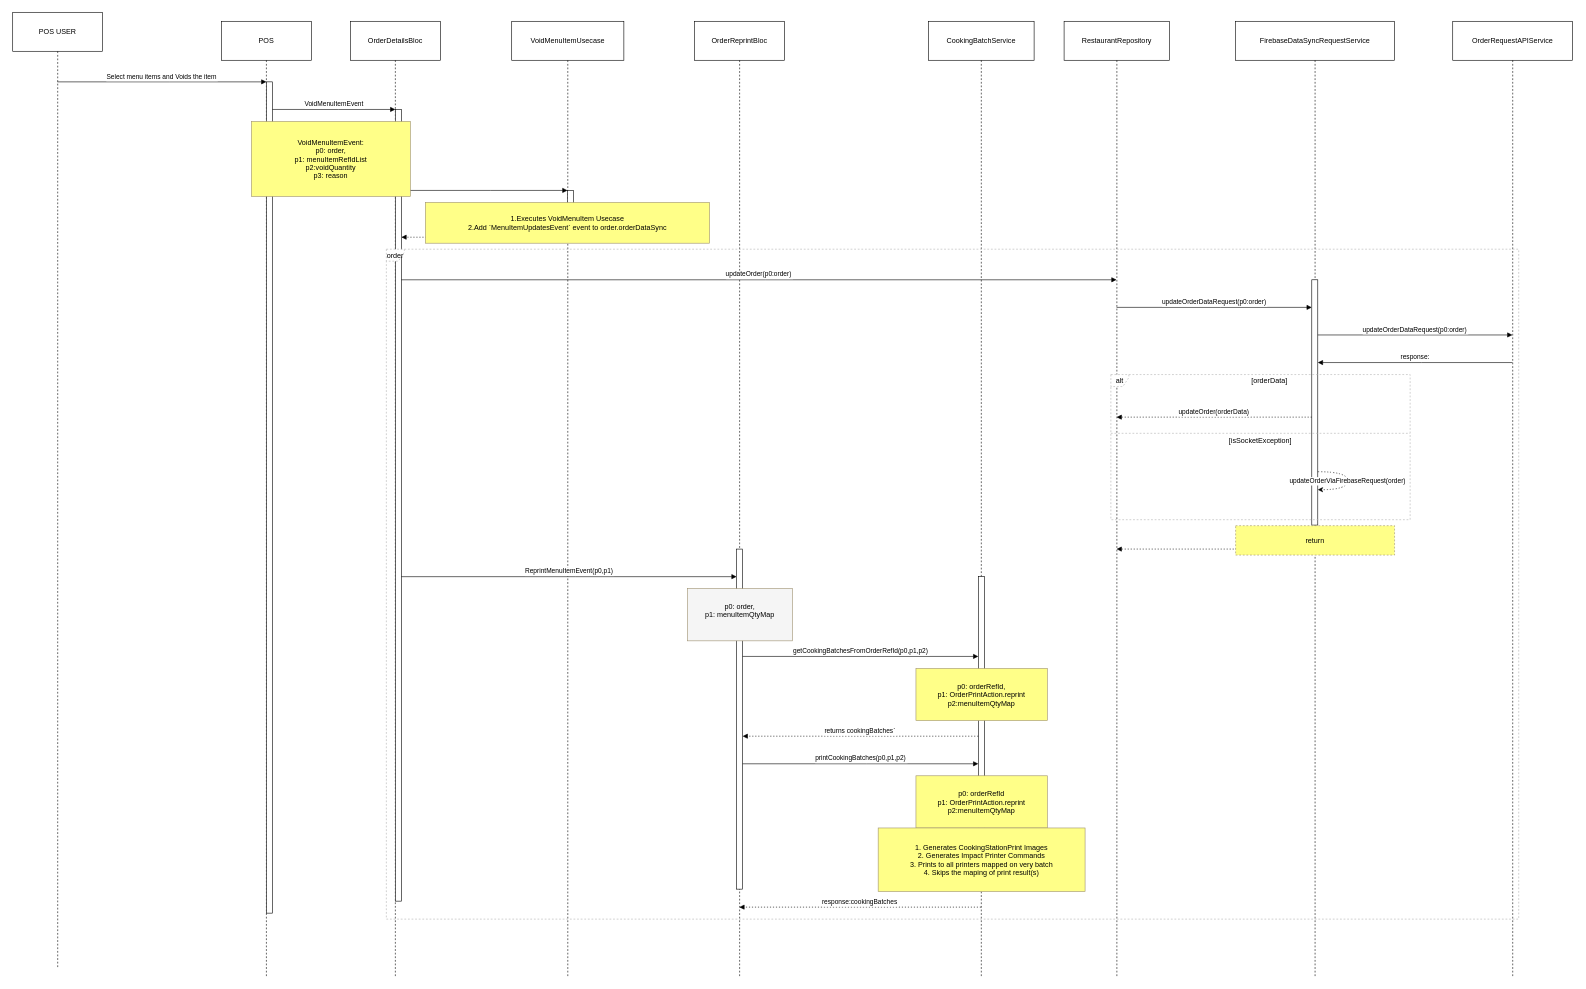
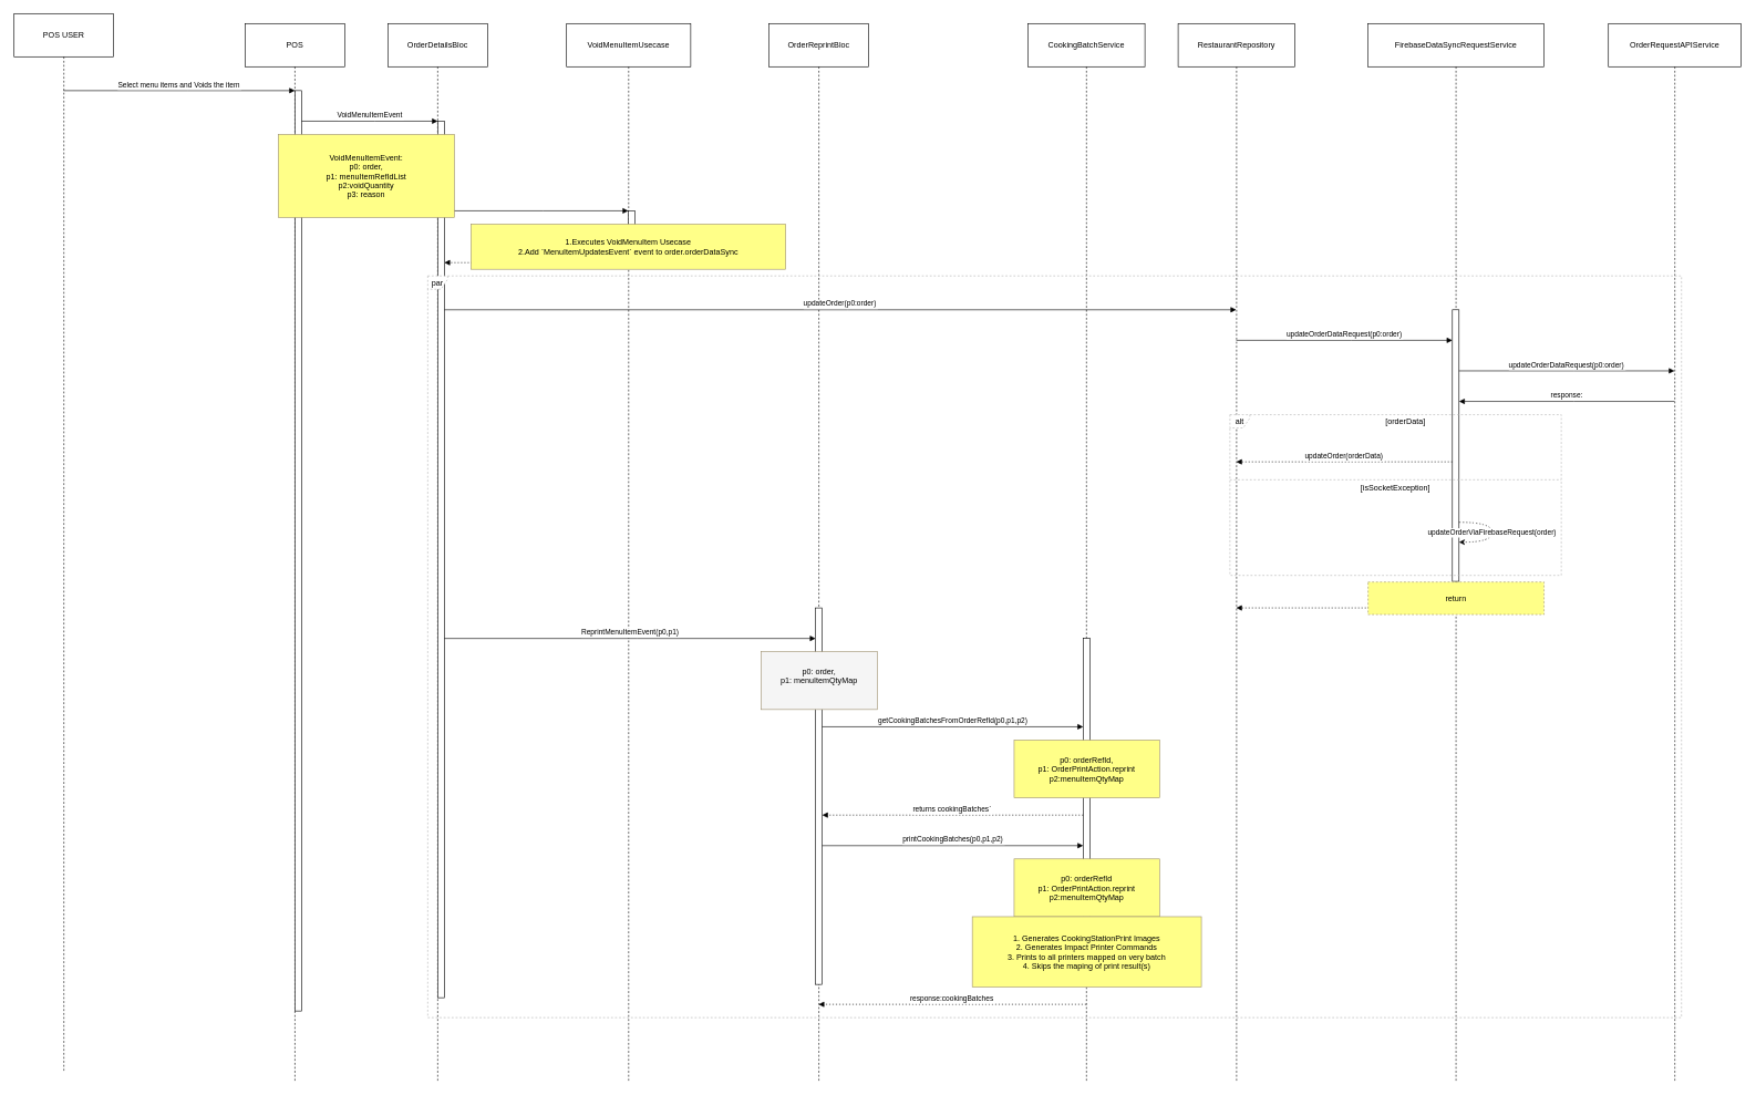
  <mxCell id="0" />
  <mxCell id="1" parent="0" />
  <mxCell id="2" value="POS USER" style="shape=umlLifeline;perimeter=lifelinePerimeter;whiteSpace=wrap;container=1;dropTarget=0;collapsible=0;recursiveResize=0;outlineConnect=0;portConstraint=eastwest;newEdgeStyle={&quot;edgeStyle&quot;:&quot;elbowEdgeStyle&quot;,&quot;elbow&quot;:&quot;vertical&quot;,&quot;curved&quot;:0,&quot;rounded&quot;:0};size=65;" vertex="1" parent="1"><mxGeometry x="20" y="20" width="150" height="1592" as="geometry" /></mxCell>
  <mxCell id="3" value="POS" style="shape=umlLifeline;perimeter=lifelinePerimeter;whiteSpace=wrap;container=1;dropTarget=0;collapsible=0;recursiveResize=0;outlineConnect=0;portConstraint=eastwest;newEdgeStyle={&quot;edgeStyle&quot;:&quot;elbowEdgeStyle&quot;,&quot;elbow&quot;:&quot;vertical&quot;,&quot;curved&quot;:0,&quot;rounded&quot;:0};size=65;" vertex="1" parent="1"><mxGeometry x="368" y="35" width="150" height="1592" as="geometry" /></mxCell>
  <mxCell id="4" value="" style="points=[];perimeter=orthogonalPerimeter;outlineConnect=0;targetShapes=umlLifeline;portConstraint=eastwest;newEdgeStyle={&quot;edgeStyle&quot;:&quot;elbowEdgeStyle&quot;,&quot;elbow&quot;:&quot;vertical&quot;,&quot;curved&quot;:0,&quot;rounded&quot;:0}" vertex="1" parent="3"><mxGeometry x="75" y="101" width="10" height="1386" as="geometry" /></mxCell>
  <mxCell id="5" value="OrderDetailsBloc" style="shape=umlLifeline;perimeter=lifelinePerimeter;whiteSpace=wrap;container=1;dropTarget=0;collapsible=0;recursiveResize=0;outlineConnect=0;portConstraint=eastwest;newEdgeStyle={&quot;edgeStyle&quot;:&quot;elbowEdgeStyle&quot;,&quot;elbow&quot;:&quot;vertical&quot;,&quot;curved&quot;:0,&quot;rounded&quot;:0};size=65;" vertex="1" parent="1"><mxGeometry x="583" y="35" width="150" height="1592" as="geometry" /></mxCell>
  <mxCell id="6" value="" style="points=[];perimeter=orthogonalPerimeter;outlineConnect=0;targetShapes=umlLifeline;portConstraint=eastwest;newEdgeStyle={&quot;edgeStyle&quot;:&quot;elbowEdgeStyle&quot;,&quot;elbow&quot;:&quot;vertical&quot;,&quot;curved&quot;:0,&quot;rounded&quot;:0}" vertex="1" parent="5"><mxGeometry x="75" y="147" width="10" height="1320" as="geometry" /></mxCell>
  <mxCell id="7" value="VoidMenuItemUsecase" style="shape=umlLifeline;perimeter=lifelinePerimeter;whiteSpace=wrap;container=1;dropTarget=0;collapsible=0;recursiveResize=0;outlineConnect=0;portConstraint=eastwest;newEdgeStyle={&quot;edgeStyle&quot;:&quot;elbowEdgeStyle&quot;,&quot;elbow&quot;:&quot;vertical&quot;,&quot;curved&quot;:0,&quot;rounded&quot;:0};size=65;" vertex="1" parent="1"><mxGeometry x="852" y="35" width="187" height="1592" as="geometry" /></mxCell>
  <mxCell id="8" value="" style="points=[];perimeter=orthogonalPerimeter;outlineConnect=0;targetShapes=umlLifeline;portConstraint=eastwest;newEdgeStyle={&quot;edgeStyle&quot;:&quot;elbowEdgeStyle&quot;,&quot;elbow&quot;:&quot;vertical&quot;,&quot;curved&quot;:0,&quot;rounded&quot;:0}" vertex="1" parent="7"><mxGeometry x="93" y="282" width="10" height="38" as="geometry" /></mxCell>
  <mxCell id="9" value="OrderReprintBloc" style="shape=umlLifeline;perimeter=lifelinePerimeter;whiteSpace=wrap;container=1;dropTarget=0;collapsible=0;recursiveResize=0;outlineConnect=0;portConstraint=eastwest;newEdgeStyle={&quot;edgeStyle&quot;:&quot;elbowEdgeStyle&quot;,&quot;elbow&quot;:&quot;vertical&quot;,&quot;curved&quot;:0,&quot;rounded&quot;:0};size=65;" vertex="1" parent="1"><mxGeometry x="1157" y="35" width="150" height="1592" as="geometry" /></mxCell>
  <mxCell id="10" value="" style="points=[];perimeter=orthogonalPerimeter;outlineConnect=0;targetShapes=umlLifeline;portConstraint=eastwest;newEdgeStyle={&quot;edgeStyle&quot;:&quot;elbowEdgeStyle&quot;,&quot;elbow&quot;:&quot;vertical&quot;,&quot;curved&quot;:0,&quot;rounded&quot;:0}" vertex="1" parent="9"><mxGeometry x="70" y="880" width="10" height="567" as="geometry" /></mxCell>
  <mxCell id="11" value="CookingBatchService" style="shape=umlLifeline;perimeter=lifelinePerimeter;whiteSpace=wrap;container=1;dropTarget=0;collapsible=0;recursiveResize=0;outlineConnect=0;portConstraint=eastwest;newEdgeStyle={&quot;edgeStyle&quot;:&quot;elbowEdgeStyle&quot;,&quot;elbow&quot;:&quot;vertical&quot;,&quot;curved&quot;:0,&quot;rounded&quot;:0};size=65;" vertex="1" parent="1"><mxGeometry x="1547" y="35" width="176" height="1592" as="geometry" /></mxCell>
  <mxCell id="12" value="" style="points=[];perimeter=orthogonalPerimeter;outlineConnect=0;targetShapes=umlLifeline;portConstraint=eastwest;newEdgeStyle={&quot;edgeStyle&quot;:&quot;elbowEdgeStyle&quot;,&quot;elbow&quot;:&quot;vertical&quot;,&quot;curved&quot;:0,&quot;rounded&quot;:0}" vertex="1" parent="11"><mxGeometry x="83" y="926" width="10" height="501" as="geometry" /></mxCell>
  <mxCell id="13" value="RestaurantRepository" style="shape=umlLifeline;perimeter=lifelinePerimeter;whiteSpace=wrap;container=1;dropTarget=0;collapsible=0;recursiveResize=0;outlineConnect=0;portConstraint=eastwest;newEdgeStyle={&quot;edgeStyle&quot;:&quot;elbowEdgeStyle&quot;,&quot;elbow&quot;:&quot;vertical&quot;,&quot;curved&quot;:0,&quot;rounded&quot;:0};size=65;" vertex="1" parent="1"><mxGeometry x="1773" y="35" width="176" height="1592" as="geometry" /></mxCell>
  <mxCell id="14" value="FirebaseDataSyncRequestService" style="shape=umlLifeline;perimeter=lifelinePerimeter;whiteSpace=wrap;container=1;dropTarget=0;collapsible=0;recursiveResize=0;outlineConnect=0;portConstraint=eastwest;newEdgeStyle={&quot;edgeStyle&quot;:&quot;elbowEdgeStyle&quot;,&quot;elbow&quot;:&quot;vertical&quot;,&quot;curved&quot;:0,&quot;rounded&quot;:0};size=65;" vertex="1" parent="1"><mxGeometry x="2059" y="35" width="265" height="1592" as="geometry" /></mxCell>
  <mxCell id="15" value="" style="points=[];perimeter=orthogonalPerimeter;outlineConnect=0;targetShapes=umlLifeline;portConstraint=eastwest;newEdgeStyle={&quot;edgeStyle&quot;:&quot;elbowEdgeStyle&quot;,&quot;elbow&quot;:&quot;vertical&quot;,&quot;curved&quot;:0,&quot;rounded&quot;:0}" vertex="1" parent="14"><mxGeometry x="127" y="431" width="10" height="409" as="geometry" /></mxCell>
  <mxCell id="16" value="OrderRequestAPIService" style="shape=umlLifeline;perimeter=lifelinePerimeter;whiteSpace=wrap;container=1;dropTarget=0;collapsible=0;recursiveResize=0;outlineConnect=0;portConstraint=eastwest;newEdgeStyle={&quot;edgeStyle&quot;:&quot;elbowEdgeStyle&quot;,&quot;elbow&quot;:&quot;vertical&quot;,&quot;curved&quot;:0,&quot;rounded&quot;:0};size=65;" vertex="1" parent="1"><mxGeometry x="2421" y="35" width="200" height="1592" as="geometry" /></mxCell>
  <mxCell id="17" value="alt" style="shape=umlFrame;dashed=1;pointerEvents=0;dropTarget=0;strokeColor=#B3B3B3;height=20;width=30" vertex="1" parent="1"><mxGeometry x="1851" y="624" width="499" height="242" as="geometry" /></mxCell>
  <mxCell id="18" value="[orderData]" style="text;strokeColor=none;fillColor=none;align=center;verticalAlign=middle;whiteSpace=wrap;" vertex="1" parent="17"><mxGeometry x="30" width="469" height="20" as="geometry" /></mxCell>
  <mxCell id="19" value="[isSocketException]" style="shape=line;dashed=1;whiteSpace=wrap;verticalAlign=top;labelPosition=center;verticalLabelPosition=middle;align=center;strokeColor=#B3B3B3;" vertex="1" parent="17"><mxGeometry y="96" width="499" height="4" as="geometry" /></mxCell>
- <mxCell id="20" value="order" style="shape=umlFrame;dashed=1;pointerEvents=0;dropTarget=0;strokeColor=#B3B3B3;height=20;width=30" vertex="1" parent="1"><mxGeometry x="643" y="415" width="1888" height="1117" as="geometry" /></mxCell>
+ <mxCell id="20" value="par" style="shape=umlFrame;dashed=1;pointerEvents=0;dropTarget=0;strokeColor=#B3B3B3;height=20;width=30" vertex="1" parent="1"><mxGeometry x="643" y="415" width="1888" height="1117" as="geometry" /></mxCell>
  <mxCell id="21" value="" style="text;strokeColor=none;fillColor=none;align=center;verticalAlign=middle;whiteSpace=wrap;" vertex="1" parent="20"><mxGeometry x="30" width="1858" height="20" as="geometry" /></mxCell>
  <mxCell id="22" value="Select menu items and Voids the item" style="verticalAlign=bottom;endArrow=block;edgeStyle=elbowEdgeStyle;elbow=vertical;curved=0;rounded=0;" edge="1" parent="1" source="2" target="4"><mxGeometry relative="1" as="geometry"><Array as="points"><mxPoint x="282" y="136" /></Array></mxGeometry></mxCell>
  <mxCell id="23" value="VoidMenuItemEvent" style="verticalAlign=bottom;endArrow=block;edgeStyle=elbowEdgeStyle;elbow=vertical;curved=0;rounded=0;" edge="1" parent="1" source="4" target="6"><mxGeometry relative="1" as="geometry"><Array as="points"><mxPoint x="563" y="182" /></Array></mxGeometry></mxCell>
  <mxCell id="24" value="" style="verticalAlign=bottom;endArrow=block;edgeStyle=elbowEdgeStyle;elbow=vertical;curved=0;rounded=0;" edge="1" parent="1" source="6" target="8"><mxGeometry relative="1" as="geometry"><Array as="points"><mxPoint x="817" y="317" /></Array></mxGeometry></mxCell>
  <mxCell id="25" value="" style="verticalAlign=bottom;endArrow=block;edgeStyle=elbowEdgeStyle;elbow=vertical;curved=0;rounded=0;dashed=1;dashPattern=2 3;" edge="1" parent="1" source="7" target="6"><mxGeometry relative="1" as="geometry"><Array as="points"><mxPoint x="814" y="395" /></Array></mxGeometry></mxCell>
  <mxCell id="26" value="updateOrder(p0:order)" style="verticalAlign=bottom;endArrow=block;edgeStyle=elbowEdgeStyle;elbow=vertical;curved=0;rounded=0;" edge="1" parent="1" source="6" target="13"><mxGeometry relative="1" as="geometry"><Array as="points"><mxPoint x="1275" y="466" /></Array></mxGeometry></mxCell>
  <mxCell id="27" value="updateOrderDataRequest(p0:order)" style="verticalAlign=bottom;endArrow=block;edgeStyle=elbowEdgeStyle;elbow=vertical;curved=0;rounded=0;" edge="1" parent="1" source="13" target="15"><mxGeometry relative="1" as="geometry"><Array as="points"><mxPoint x="2034" y="512" /></Array></mxGeometry></mxCell>
  <mxCell id="28" value="updateOrderDataRequest(p0:order)" style="verticalAlign=bottom;endArrow=block;edgeStyle=elbowEdgeStyle;elbow=vertical;curved=0;rounded=0;" edge="1" parent="1" source="15" target="16"><mxGeometry relative="1" as="geometry"><Array as="points"><mxPoint x="2369" y="558" /></Array></mxGeometry></mxCell>
  <mxCell id="29" value="response:" style="verticalAlign=bottom;endArrow=block;edgeStyle=elbowEdgeStyle;elbow=vertical;curved=0;rounded=0;" edge="1" parent="1" source="16" target="15"><mxGeometry relative="1" as="geometry"><Array as="points"><mxPoint x="2369" y="604" /></Array></mxGeometry></mxCell>
  <mxCell id="30" value="updateOrder(orderData)" style="verticalAlign=bottom;endArrow=block;edgeStyle=elbowEdgeStyle;elbow=vertical;curved=0;rounded=0;dashed=1;dashPattern=2 3;" edge="1" parent="1" source="15" target="13"><mxGeometry relative="1" as="geometry"><Array as="points"><mxPoint x="2034" y="695" /></Array></mxGeometry></mxCell>
  <mxCell id="31" value="updateOrderViaFirebaseRequest(order)" style="curved=1;dashed=1;dashPattern=2 3;rounded=0;" edge="1" parent="1" source="15" target="15"><mxGeometry relative="1" as="geometry"><Array as="points"><mxPoint x="2246" y="786" /><mxPoint x="2246" y="816" /></Array></mxGeometry></mxCell>
  <mxCell id="32" value="" style="verticalAlign=bottom;endArrow=block;edgeStyle=elbowEdgeStyle;elbow=vertical;curved=0;rounded=0;dashed=1;dashPattern=2 3;" edge="1" parent="1" source="14" target="13"><mxGeometry relative="1" as="geometry"><Array as="points"><mxPoint x="2034" y="915" /></Array></mxGeometry></mxCell>
  <mxCell id="33" value="ReprintMenuItemEvent(p0,p1)" style="verticalAlign=bottom;endArrow=block;edgeStyle=elbowEdgeStyle;elbow=vertical;curved=0;rounded=0;" edge="1" parent="1" source="6" target="10"><mxGeometry relative="1" as="geometry"><Array as="points"><mxPoint x="958" y="961" /></Array></mxGeometry></mxCell>
  <mxCell id="34" value="getCookingBatchesFromOrderRefId(p0,p1,p2)" style="verticalAlign=bottom;endArrow=block;edgeStyle=elbowEdgeStyle;elbow=vertical;curved=0;rounded=0;" edge="1" parent="1" source="10" target="12"><mxGeometry relative="1" as="geometry"><Array as="points"><mxPoint x="1444" y="1094" /></Array></mxGeometry></mxCell>
  <mxCell id="35" value="returns cookingBatches`" style="verticalAlign=bottom;endArrow=block;edgeStyle=elbowEdgeStyle;elbow=vertical;curved=0;rounded=0;dashed=1;dashPattern=2 3;" edge="1" parent="1" source="12" target="10"><mxGeometry relative="1" as="geometry"><Array as="points"><mxPoint x="1444" y="1227" /></Array></mxGeometry></mxCell>
  <mxCell id="36" value="printCookingBatches(p0,p1,p2)" style="verticalAlign=bottom;endArrow=block;edgeStyle=elbowEdgeStyle;elbow=vertical;curved=0;rounded=0;" edge="1" parent="1" source="10" target="12"><mxGeometry relative="1" as="geometry"><Array as="points"><mxPoint x="1444" y="1273" /></Array></mxGeometry></mxCell>
  <mxCell id="37" value="response:cookingBatches" style="verticalAlign=bottom;endArrow=block;edgeStyle=elbowEdgeStyle;elbow=vertical;curved=0;rounded=0;dashed=1;dashPattern=2 3;" edge="1" parent="1" source="11" target="9"><mxGeometry relative="1" as="geometry"><Array as="points"><mxPoint x="1444" y="1512" /></Array></mxGeometry></mxCell>
  <mxCell id="38" value="VoidMenuItemEvent:&#10; p0: order,&#10;p1: menuItemRefIdList&#10; p2:voidQuantity&#10; p3: reason" style="fillColor=#ffff88;strokeColor=#9E916F;" vertex="1" parent="1"><mxGeometry x="418" y="202" width="265" height="125" as="geometry" /></mxCell>
  <mxCell id="39" value="1.Executes VoidMenuItem Usecase&#10;2.Add `MenuItemUpdatesEvent` event to order.orderDataSync" style="fillColor=#ffff88;strokeColor=#9E916F;" vertex="1" parent="1"><mxGeometry x="708" y="337" width="474" height="68" as="geometry" /></mxCell>
  <mxCell id="40" value="return" style="fillColor=#ffff88;strokeColor=#9E916F;dashed=1;" vertex="1" parent="1"><mxGeometry x="2059" y="876" width="265" height="49" as="geometry" /></mxCell>
  <mxCell id="41" value="p0: order,&#10;p1: menuItemQtyMap&#10;" style="fillColor=#f5f5f5;strokeColor=#9E916F;" vertex="1" parent="1"><mxGeometry x="1145" y="981" width="175" height="87" as="geometry" /></mxCell>
  <mxCell id="42" value="p0: orderRefId,&#10;p1: OrderPrintAction.reprint&#10;p2:menuItemQtyMap" style="fillColor=#ffff88;strokeColor=#9E916F;" vertex="1" parent="1"><mxGeometry x="1526" y="1114" width="219" height="87" as="geometry" /></mxCell>
  <mxCell id="43" value="p0: orderRefId&#10;p1: OrderPrintAction.reprint&#10;p2:menuItemQtyMap" style="fillColor=#ffff88;strokeColor=#9E916F;" vertex="1" parent="1"><mxGeometry x="1526" y="1293" width="219" height="87" as="geometry" /></mxCell>
  <mxCell id="44" value="1. Generates CookingStationPrint Images &#10;2. Generates Impact Printer Commands &#10;3. Prints to all printers mapped on very batch &#10;4. Skips the maping of print result(s)" style="fillColor=#ffff88;strokeColor=#9E916F;" vertex="1" parent="1"><mxGeometry x="1463" y="1380" width="345" height="106" as="geometry" /></mxCell>
